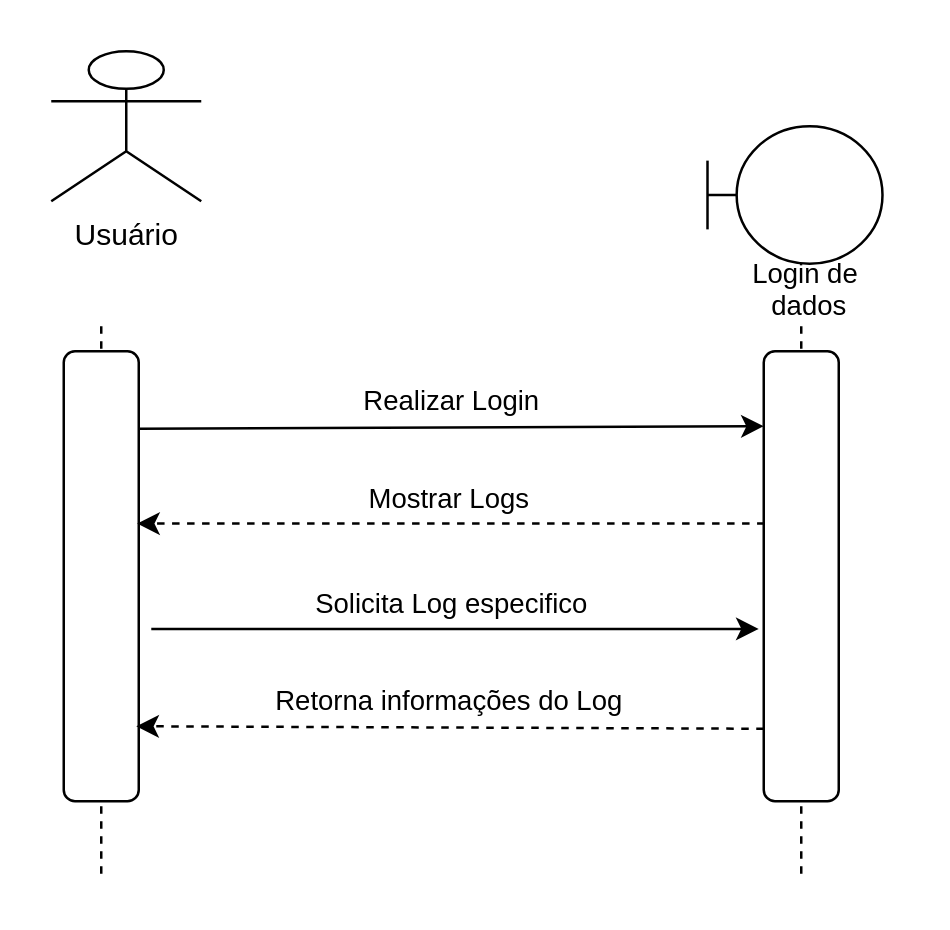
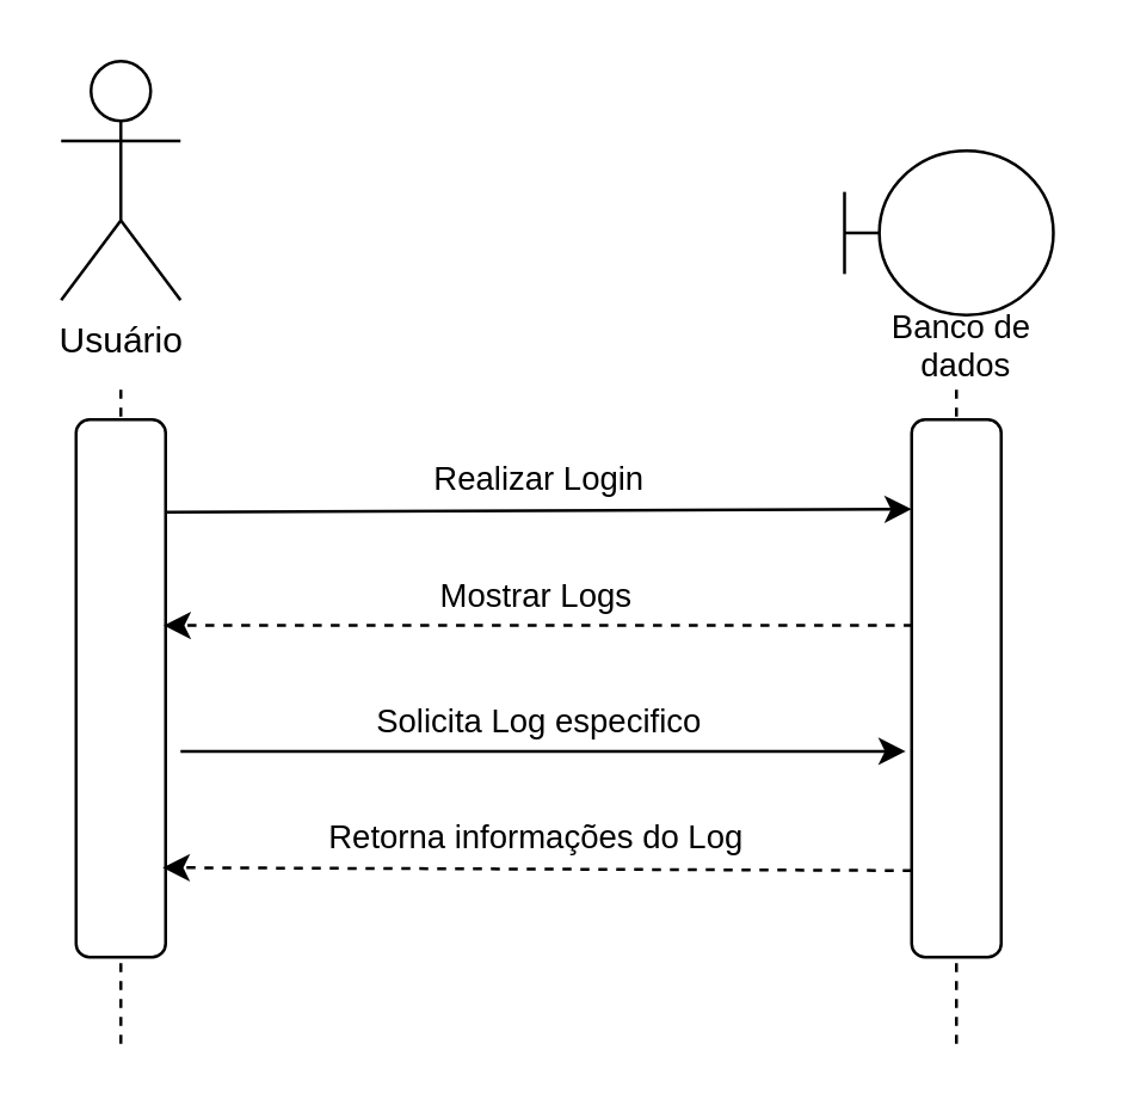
  <mxCell id="0" />
  <mxCell id="1" parent="0" />
  <mxCell id="2" style="edgeStyle=orthogonalEdgeStyle;rounded=0;orthogonalLoop=1;jettySize=auto;html=1;endArrow=none;endFill=0;dashed=1;" edge="1" parent="1"><mxGeometry relative="1" as="geometry"><mxPoint x="40" y="350" as="targetPoint" /><mxPoint x="40" y="130" as="sourcePoint" /></mxGeometry></mxCell>
- <mxCell id="3" value="Usuário" style="shape=umlActor;verticalLabelPosition=bottom;verticalAlign=top;html=1;outlineConnect=0;" vertex="1" parent="1"><mxGeometry x="20" y="20" width="60" height="60" as="geometry" /></mxCell>
+ <mxCell id="3" value="Usuário" style="shape=umlActor;verticalLabelPosition=bottom;verticalAlign=top;html=1;outlineConnect=0;" vertex="1" parent="1"><mxGeometry x="20" y="20" width="40" height="80" as="geometry" /></mxCell>
  <mxCell id="4" value="" style="rounded=1;whiteSpace=wrap;html=1;" vertex="1" parent="1"><mxGeometry x="25" y="140" width="30" height="180" as="geometry" /></mxCell>
  <mxCell id="5" style="edgeStyle=orthogonalEdgeStyle;rounded=0;orthogonalLoop=1;jettySize=auto;html=1;endArrow=none;endFill=0;dashed=1;" edge="1" parent="1"><mxGeometry relative="1" as="geometry"><mxPoint x="320" y="350" as="targetPoint" /><mxPoint x="320" y="130" as="sourcePoint" /></mxGeometry></mxCell>
  <mxCell id="6" value="" style="rounded=1;whiteSpace=wrap;html=1;" vertex="1" parent="1"><mxGeometry x="305" y="140" width="30" height="180" as="geometry" /></mxCell>
  <mxCell id="7" value="" style="shape=umlBoundary;whiteSpace=wrap;html=1;" vertex="1" parent="1"><mxGeometry x="282.5" y="50" width="70" height="55" as="geometry" /></mxCell>
- <mxCell id="8" value="&lt;font style=&quot;font-size: 11px;&quot;&gt;Login de&amp;nbsp;&lt;/font&gt;&lt;div style=&quot;font-size: 11px;&quot;&gt;&lt;font style=&quot;font-size: 11px;&quot;&gt;dados&lt;/font&gt;&lt;/div&gt;" style="text;html=1;align=center;verticalAlign=middle;resizable=0;points=[];autosize=1;strokeColor=none;fillColor=none;" vertex="1" parent="1"><mxGeometry x="287.5" y="95" width="70" height="40" as="geometry" /></mxCell>
+ <mxCell id="8" value="&lt;font style=&quot;font-size: 11px;&quot;&gt;Banco de&amp;nbsp;&lt;/font&gt;&lt;div style=&quot;font-size: 11px;&quot;&gt;&lt;font style=&quot;font-size: 11px;&quot;&gt;dados&lt;/font&gt;&lt;/div&gt;" style="text;html=1;align=center;verticalAlign=middle;resizable=0;points=[];autosize=1;strokeColor=none;fillColor=none;" vertex="1" parent="1"><mxGeometry x="287.5" y="95" width="70" height="40" as="geometry" /></mxCell>
  <mxCell id="9" value="Mostrar Logs" style="endArrow=classic;html=1;rounded=0;exitX=0.011;exitY=0.383;exitDx=0;exitDy=0;exitPerimeter=0;entryX=0.978;entryY=0.383;entryDx=0;entryDy=0;entryPerimeter=0;dashed=1;" edge="1" parent="1" source="6" target="4"><mxGeometry x="0.004" y="-10" width="50" height="50" relative="1" as="geometry"><mxPoint x="300" y="209" as="sourcePoint" /><mxPoint x="60" y="209" as="targetPoint" /><mxPoint as="offset" /></mxGeometry></mxCell>
  <mxCell id="10" value="Solicita Log especifico" style="endArrow=classic;html=1;rounded=0;exitX=1.167;exitY=0.617;exitDx=0;exitDy=0;exitPerimeter=0;entryX=-0.067;entryY=0.617;entryDx=0;entryDy=0;entryPerimeter=0;" edge="1" parent="1" source="4" target="6"><mxGeometry x="-0.011" y="10" width="50" height="50" relative="1" as="geometry"><mxPoint x="60" y="251" as="sourcePoint" /><mxPoint x="300" y="251" as="targetPoint" /><mxPoint as="offset" /></mxGeometry></mxCell>
  <mxCell id="11" value="Retorna informações do Log" style="endArrow=classic;html=1;rounded=0;entryX=1;entryY=0.204;entryDx=0;entryDy=0;entryPerimeter=0;exitX=0.033;exitY=0.206;exitDx=0;exitDy=0;exitPerimeter=0;dashed=1;" edge="1" parent="1"><mxGeometry x="0.004" y="-10" width="50" height="50" relative="1" as="geometry"><mxPoint x="305" y="291" as="sourcePoint" /><mxPoint x="54" y="290" as="targetPoint" /><mxPoint as="offset" /></mxGeometry></mxCell>
  <mxCell id="12" value="Realizar Login" style="endArrow=classic;html=1;rounded=0;entryX=0.011;entryY=0.113;entryDx=0;entryDy=0;entryPerimeter=0;exitX=1;exitY=0.115;exitDx=0;exitDy=0;exitPerimeter=0;" edge="1" parent="1"><mxGeometry x="-0.004" y="11" width="50" height="50" relative="1" as="geometry"><mxPoint x="55" y="171" as="sourcePoint" /><mxPoint x="305" y="170" as="targetPoint" /><mxPoint as="offset" /></mxGeometry></mxCell>
